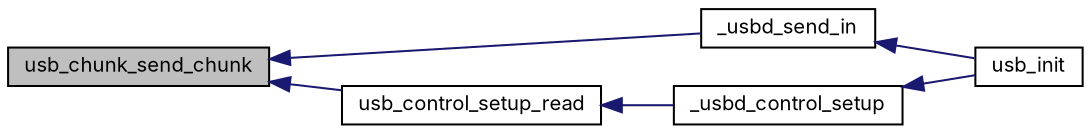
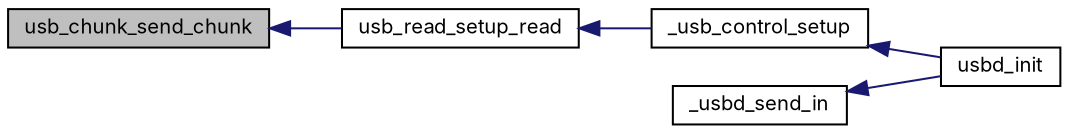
  digraph {
    fontname=Inter
    rankdir=LR
    node [color=black fillcolor=white fontname=Inter fontsize=10 shape=record style=filled]
    edge [color=midnightblue dir=back fontname=Inter fontsize=10 labelfontname=Helvetica labelfontsize=10 style=solid]
    n1 [fillcolor=grey75 fontcolor=black height=0.2 label=usb_chunk_send_chunk width=0.4]
    n2 [height=0.2 label=_usbd_send_in width=0.4]
-   n3 [height=0.2 label=usb_control_setup_read width=0.4]
-   n4 [height=0.2 label=usb_init width=0.4]
-   n5 [height=0.2 label=_usbd_control_setup width=0.4]
-   n1 -> n2
+   n3 [height=0.2 label=usb_read_setup_read width=0.4]
+   n4 [height=0.2 label=usbd_init width=0.4]
+   n5 [height=0.2 label=_usb_control_setup width=0.4]
    n1 -> n3
    n2 -> n4
    n3 -> n5
    n5 -> n4
  }
